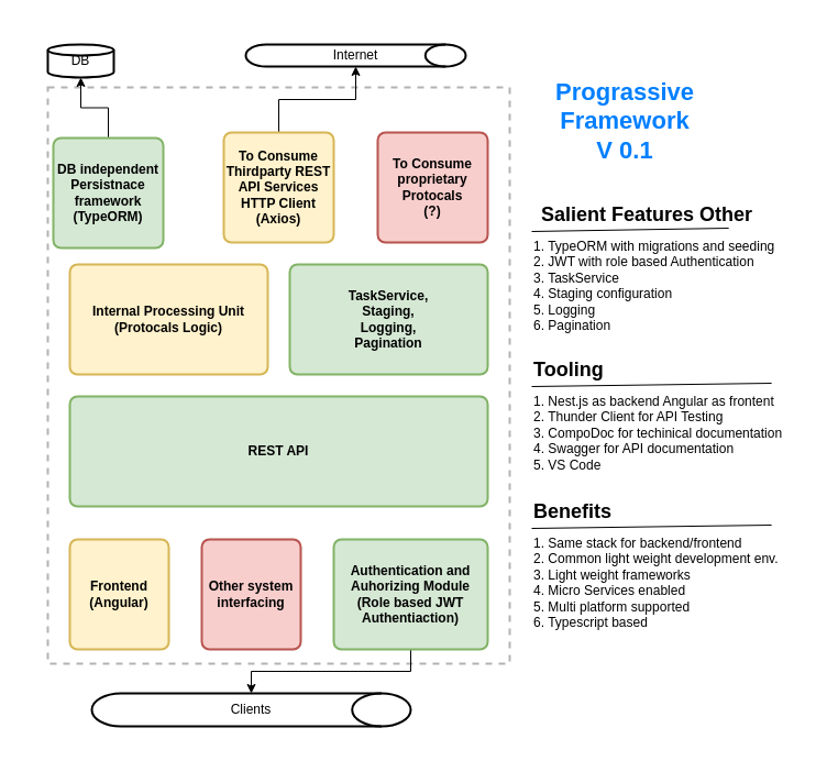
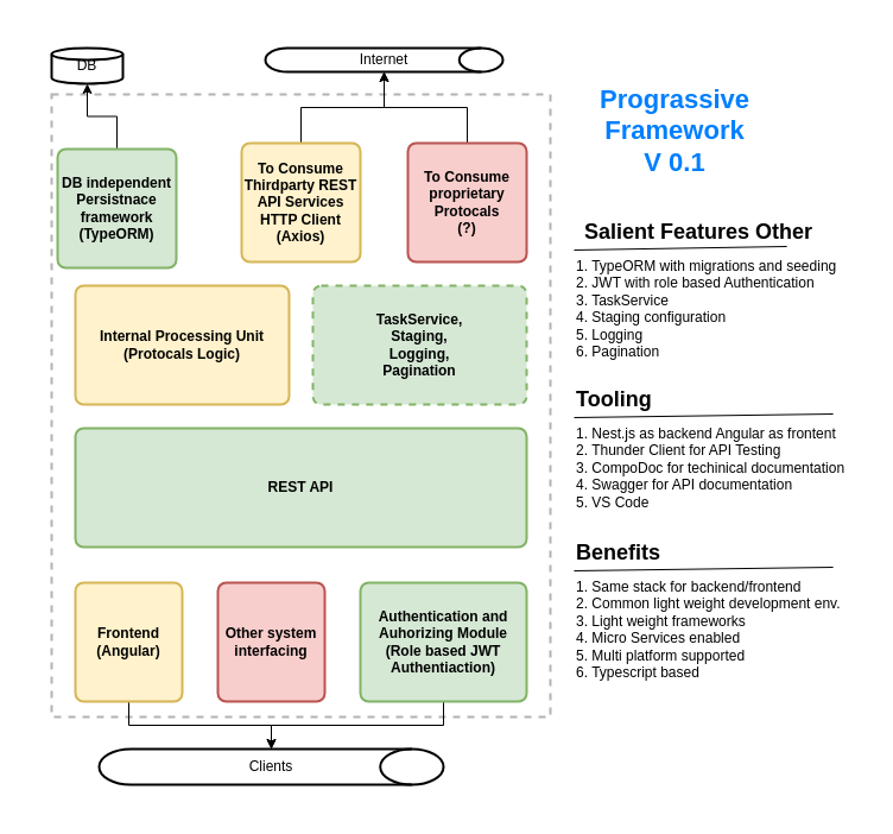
  <mxCell id="0" />
  <mxCell id="1" parent="0" />
  <mxCell id="2" value="" style="rounded=0;whiteSpace=wrap;html=1;dashed=1;fontSize=22;fontColor=#007FFF;strokeColor=#FFFFFF;strokeWidth=2;" vertex="1" parent="1"><mxGeometry x="20" y="20" width="710" height="660" as="geometry" /></mxCell>
  <mxCell id="3" value="" style="rounded=0;whiteSpace=wrap;html=1;dashed=1;strokeWidth=2;strokeColor=#B3B3B3;" vertex="1" parent="1"><mxGeometry x="43" y="79" width="420" height="524" as="geometry" /></mxCell>
  <mxCell id="4" value="" style="edgeStyle=orthogonalEdgeStyle;rounded=0;orthogonalLoop=1;jettySize=auto;html=1;" edge="1" parent="1" source="5" target="13"><mxGeometry relative="1" as="geometry" /></mxCell>
  <mxCell id="5" value="&lt;b&gt;DB independent Persistnace framework (TypeORM)&lt;/b&gt;" style="rounded=1;whiteSpace=wrap;html=1;absoluteArcSize=1;arcSize=14;strokeWidth=2;fillColor=#d5e8d4;strokeColor=#82b366;" vertex="1" parent="1"><mxGeometry x="48" y="125" width="100" height="100" as="geometry" /></mxCell>
  <mxCell id="6" value="" style="edgeStyle=orthogonalEdgeStyle;rounded=0;orthogonalLoop=1;jettySize=auto;html=1;" edge="1" parent="1" source="7" target="14"><mxGeometry relative="1" as="geometry" /></mxCell>
  <mxCell id="7" value="&lt;b&gt;To Consume Thirdparty REST API Services&lt;br&gt;HTTP Client&lt;br&gt;(Axios)&lt;br&gt;&lt;/b&gt;" style="rounded=1;whiteSpace=wrap;html=1;absoluteArcSize=1;arcSize=14;strokeWidth=2;fillColor=#fff2cc;strokeColor=#d6b656;" vertex="1" parent="1"><mxGeometry x="203" y="120" width="100" height="100" as="geometry" /></mxCell>
+ <mxCell id="8" value="" style="edgeStyle=orthogonalEdgeStyle;rounded=0;orthogonalLoop=1;jettySize=auto;html=1;" edge="1" parent="1" source="9" target="14"><mxGeometry relative="1" as="geometry" /></mxCell>
  <mxCell id="9" value="&lt;b&gt;To Consume proprietary &lt;br&gt;Protocals&lt;/b&gt;&lt;br&gt;&lt;b&gt;(?)&lt;/b&gt;" style="rounded=1;whiteSpace=wrap;html=1;absoluteArcSize=1;arcSize=14;strokeWidth=2;fillColor=#f8cecc;strokeColor=#b85450;" vertex="1" parent="1"><mxGeometry x="343" y="120" width="100" height="100" as="geometry" /></mxCell>
  <mxCell id="10" value="" style="edgeStyle=orthogonalEdgeStyle;rounded=0;orthogonalLoop=1;jettySize=auto;html=1;fontSize=22;fontColor=#007FFF;" edge="1" parent="1" source="11" target="20"><mxGeometry relative="1" as="geometry" /></mxCell>
  <mxCell id="11" value="&lt;b&gt;Authentication and Auhorizing Module&lt;br&gt;(Role based JWT Authentiaction)&lt;br&gt;&lt;/b&gt;" style="rounded=1;whiteSpace=wrap;html=1;absoluteArcSize=1;arcSize=14;strokeWidth=2;fillColor=#d5e8d4;strokeColor=#82b366;" vertex="1" parent="1"><mxGeometry x="303" y="490" width="140" height="100" as="geometry" /></mxCell>
  <mxCell id="12" value="&lt;b&gt;REST API&lt;br&gt;&lt;/b&gt;" style="rounded=1;whiteSpace=wrap;html=1;absoluteArcSize=1;arcSize=14;strokeWidth=2;fillColor=#d5e8d4;strokeColor=#82b366;" vertex="1" parent="1"><mxGeometry x="63" y="360" width="380" height="100" as="geometry" /></mxCell>
  <mxCell id="13" value="DB" style="strokeWidth=2;html=1;shape=mxgraph.flowchart.database;whiteSpace=wrap;" vertex="1" parent="1"><mxGeometry x="43" y="40" width="60" height="30" as="geometry" /></mxCell>
  <mxCell id="14" value="Internet" style="strokeWidth=2;html=1;shape=mxgraph.flowchart.direct_data;whiteSpace=wrap;" vertex="1" parent="1"><mxGeometry x="223" y="40" width="200" height="20" as="geometry" /></mxCell>
  <mxCell id="15" value="&lt;b&gt;Internal Processing Unit&lt;br&gt;(Protocals Logic)&lt;br&gt;&lt;/b&gt;" style="rounded=1;whiteSpace=wrap;html=1;absoluteArcSize=1;arcSize=14;strokeWidth=2;fillColor=#fff2cc;strokeColor=#d6b656;" vertex="1" parent="1"><mxGeometry x="63" y="240" width="180" height="100" as="geometry" /></mxCell>
+ <mxCell id="16" value="" style="edgeStyle=orthogonalEdgeStyle;rounded=0;orthogonalLoop=1;jettySize=auto;html=1;fontSize=22;fontColor=#007FFF;" edge="1" parent="1" source="17" target="20"><mxGeometry relative="1" as="geometry" /></mxCell>
  <mxCell id="17" value="&lt;b&gt;Frontend&lt;br&gt;(Angular)&lt;br&gt;&lt;/b&gt;" style="rounded=1;whiteSpace=wrap;html=1;absoluteArcSize=1;arcSize=14;strokeWidth=2;fillColor=#fff2cc;strokeColor=#d6b656;" vertex="1" parent="1"><mxGeometry x="63" y="490" width="90" height="100" as="geometry" /></mxCell>
  <mxCell id="18" value="&lt;b&gt;Other system interfacing&lt;br&gt;&lt;/b&gt;" style="rounded=1;whiteSpace=wrap;html=1;absoluteArcSize=1;arcSize=14;strokeWidth=2;fillColor=#f8cecc;strokeColor=#b85450;" vertex="1" parent="1"><mxGeometry x="183" y="490" width="90" height="100" as="geometry" /></mxCell>
  <mxCell id="19" value="&lt;font color=&quot;#007fff&quot; style=&quot;font-size: 22px;&quot;&gt;&lt;b style=&quot;&quot;&gt;Prograssive Framework&lt;br&gt;V 0.1&lt;br&gt;&lt;/b&gt;&lt;/font&gt;" style="text;html=1;align=center;verticalAlign=middle;whiteSpace=wrap;rounded=0;dashed=1;fontSize=12;" vertex="1" parent="1"><mxGeometry x="463" y="100" width="210" height="20" as="geometry" /></mxCell>
  <mxCell id="20" value="Clients" style="strokeWidth=2;html=1;shape=mxgraph.flowchart.direct_data;whiteSpace=wrap;" vertex="1" parent="1"><mxGeometry x="83" y="630" width="290" height="30" as="geometry" /></mxCell>
- <mxCell id="21" value="&lt;b&gt;TaskService, &lt;br&gt;Staging, &lt;br&gt;Logging, &lt;br&gt;Pagination&lt;br&gt;&lt;/b&gt;" style="rounded=1;whiteSpace=wrap;html=1;absoluteArcSize=1;arcSize=14;strokeWidth=2;fillColor=#d5e8d4;strokeColor=#82b366;" vertex="1" parent="1"><mxGeometry x="263" y="240" width="180" height="100" as="geometry" /></mxCell>
+ <mxCell id="21" value="&lt;b&gt;TaskService, &lt;br&gt;Staging, &lt;br&gt;Logging, &lt;br&gt;Pagination&lt;br&gt;&lt;/b&gt;" style="rounded=1;whiteSpace=wrap;html=1;absoluteArcSize=1;arcSize=14;strokeWidth=2;fillColor=#d5e8d4;strokeColor=#82b366;dashed=1;" vertex="1" parent="1"><mxGeometry x="263" y="240" width="180" height="100" as="geometry" /></mxCell>
  <mxCell id="22" value="&lt;b&gt;&lt;font style=&quot;font-size: 18px;&quot;&gt;Salient Features Other&lt;/font&gt;&lt;/b&gt;" style="text;html=1;strokeColor=none;fillColor=none;align=center;verticalAlign=middle;whiteSpace=wrap;rounded=0;" vertex="1" parent="1"><mxGeometry x="483" y="180" width="210" height="30" as="geometry" /></mxCell>
  <mxCell id="23" value="&lt;b&gt;&lt;font style=&quot;font-size: 18px;&quot;&gt;Tooling&lt;/font&gt;&lt;/b&gt;" style="text;html=1;strokeColor=none;fillColor=none;align=left;verticalAlign=middle;whiteSpace=wrap;rounded=0;" vertex="1" parent="1"><mxGeometry x="483" y="321" width="210" height="30" as="geometry" /></mxCell>
  <mxCell id="24" value="" style="endArrow=none;html=1;rounded=0;fontSize=12;entryX=0.779;entryY=-0.023;entryDx=0;entryDy=0;entryPerimeter=0;" edge="1" target="30" parent="1"><mxGeometry width="50" height="50" relative="1" as="geometry"><mxPoint x="483" y="210" as="sourcePoint" /><mxPoint x="533" y="160" as="targetPoint" /></mxGeometry></mxCell>
  <mxCell id="25" value="" style="endArrow=none;html=1;rounded=0;fontSize=12;entryX=0.779;entryY=-0.023;entryDx=0;entryDy=0;entryPerimeter=0;" edge="1" parent="1"><mxGeometry width="50" height="50" relative="1" as="geometry"><mxPoint x="483" y="351" as="sourcePoint" /><mxPoint x="701.12" y="348.01" as="targetPoint" /></mxGeometry></mxCell>
  <mxCell id="26" value="&lt;b&gt;&lt;font style=&quot;font-size: 18px;&quot;&gt;Benefits&lt;/font&gt;&lt;/b&gt;" style="text;html=1;strokeColor=none;fillColor=none;align=left;verticalAlign=middle;whiteSpace=wrap;rounded=0;" vertex="1" parent="1"><mxGeometry x="483" y="450" width="210" height="30" as="geometry" /></mxCell>
  <mxCell id="27" value="" style="endArrow=none;html=1;rounded=0;fontSize=12;entryX=0.779;entryY=-0.023;entryDx=0;entryDy=0;entryPerimeter=0;" edge="1" parent="1"><mxGeometry width="50" height="50" relative="1" as="geometry"><mxPoint x="483" y="480" as="sourcePoint" /><mxPoint x="701.12" y="477.01" as="targetPoint" /></mxGeometry></mxCell>
  <mxCell id="28" value="1. Same stack for backend/frontend&lt;br&gt;2. Common light weight development env.&lt;br&gt;3. Light weight frameworks&lt;br&gt;4. Micro Services enabled&lt;br&gt;5. Multi platform supported&lt;br&gt;6. Typescript based&amp;nbsp;" style="text;whiteSpace=wrap;html=1;fontSize=12;" vertex="1" parent="1"><mxGeometry x="483" y="480" width="230" height="120" as="geometry" /></mxCell>
  <mxCell id="29" value="1. Nest.js as backend Angular as frontent&lt;br&gt;2. Thunder Client for API Testing&lt;br&gt;3. CompoDoc for techinical documentation&lt;br&gt;4. Swagger for API documentation&lt;br&gt;5. VS Code&lt;br&gt;" style="text;whiteSpace=wrap;html=1;fontSize=12;" vertex="1" parent="1"><mxGeometry x="483" y="351" width="230" height="80" as="geometry" /></mxCell>
  <mxCell id="30" value="1. TypeORM with migrations and seeding&lt;br&gt;2. JWT with role based Authentication&lt;br&gt;3. TaskService&lt;br&gt;4. Staging configuration&lt;br&gt;5. Logging&lt;br&gt;6. Pagination" style="text;whiteSpace=wrap;html=1;fontSize=12;" vertex="1" parent="1"><mxGeometry x="483" y="210" width="230" height="130" as="geometry" /></mxCell>
